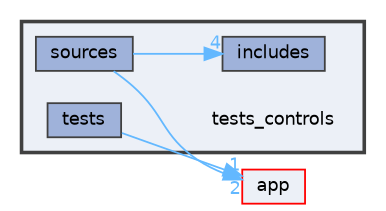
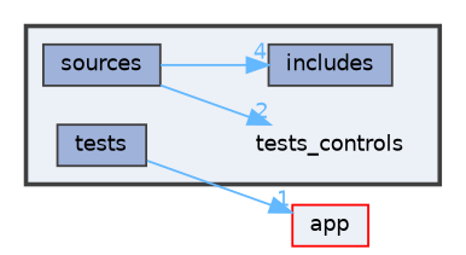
  digraph {
    compound=true
    rankdir=LR
    node [fontname=Helvetica fontsize=10 shape=box color=grey25 fillcolor="#9fb2da" style=filled]
    edge [color=steelblue1 fontcolor=steelblue1 fontname=Helvetica fontsize=10 labeldistance=1.5 labelfontname=Helvetica labelfontsize=10]
    n1 [height=0.2 label=tests_controls shape=plaintext width=0.4 color="" fillcolor="" style=""]
    n2 [height=0.2 label=includes width=0.4]
    n3 [height=0.2 label=sources width=0.4]
    n4 [height=0.2 label=tests width=0.4]
    n5 [color=red fillcolor="#ecf0f7" height=0.2 label=app width=0.4]
    subgraph cluster_1 {
      bgcolor="#ecf0f7"
      fontname=Helvetica
      fontsize=10
      pencolor=grey25
      style="filled,bold"
      n1
      n2
      n3
      n4
    }
    n3 -> n2 [headlabel=4]
-   n3 -> n5 [headlabel=2]
+   n3 -> n1 [headlabel=2]
    n4 -> n5 [headlabel=1]
  }
